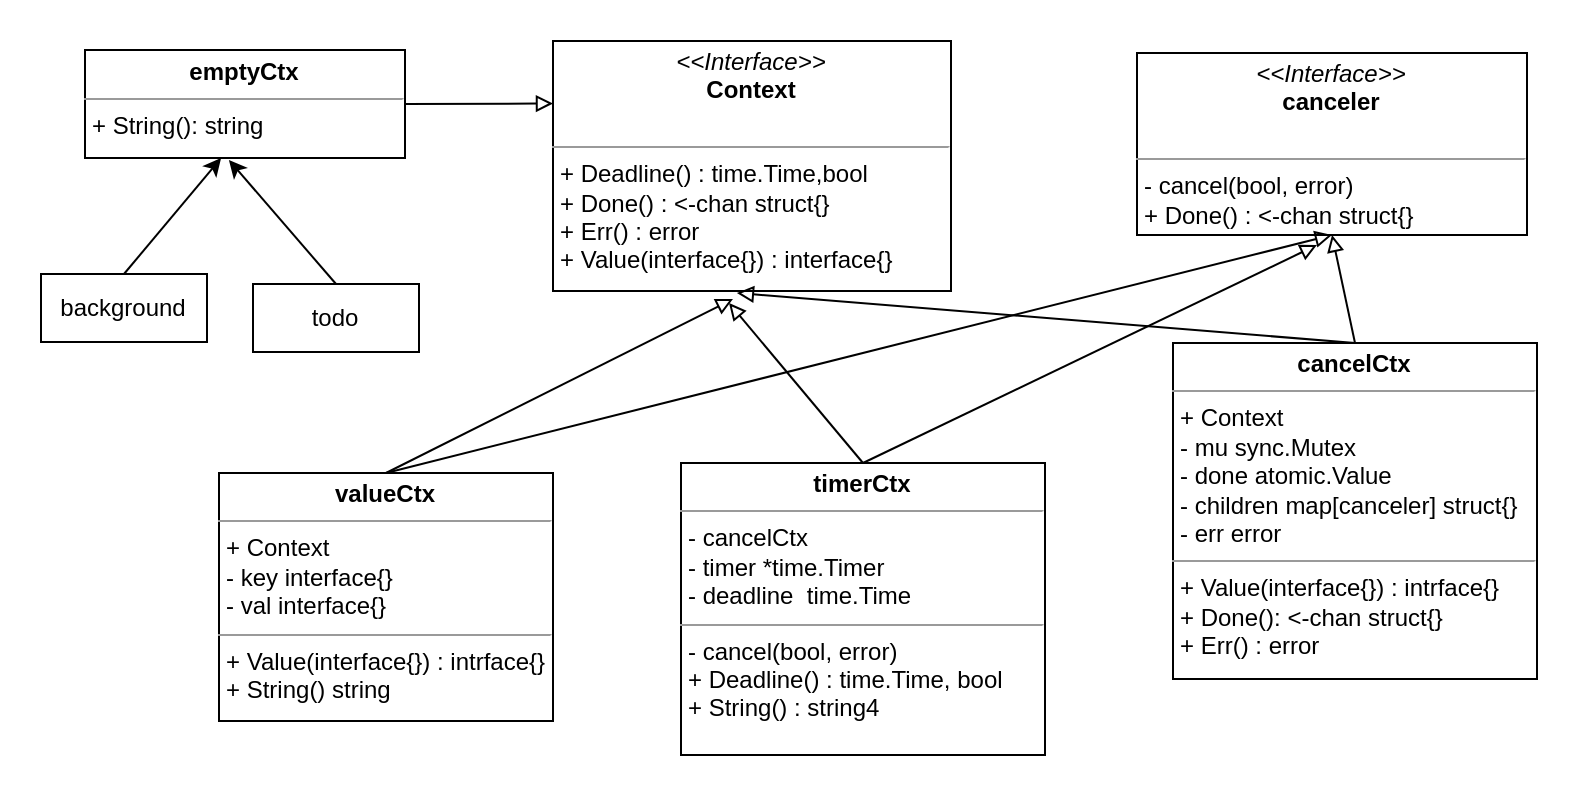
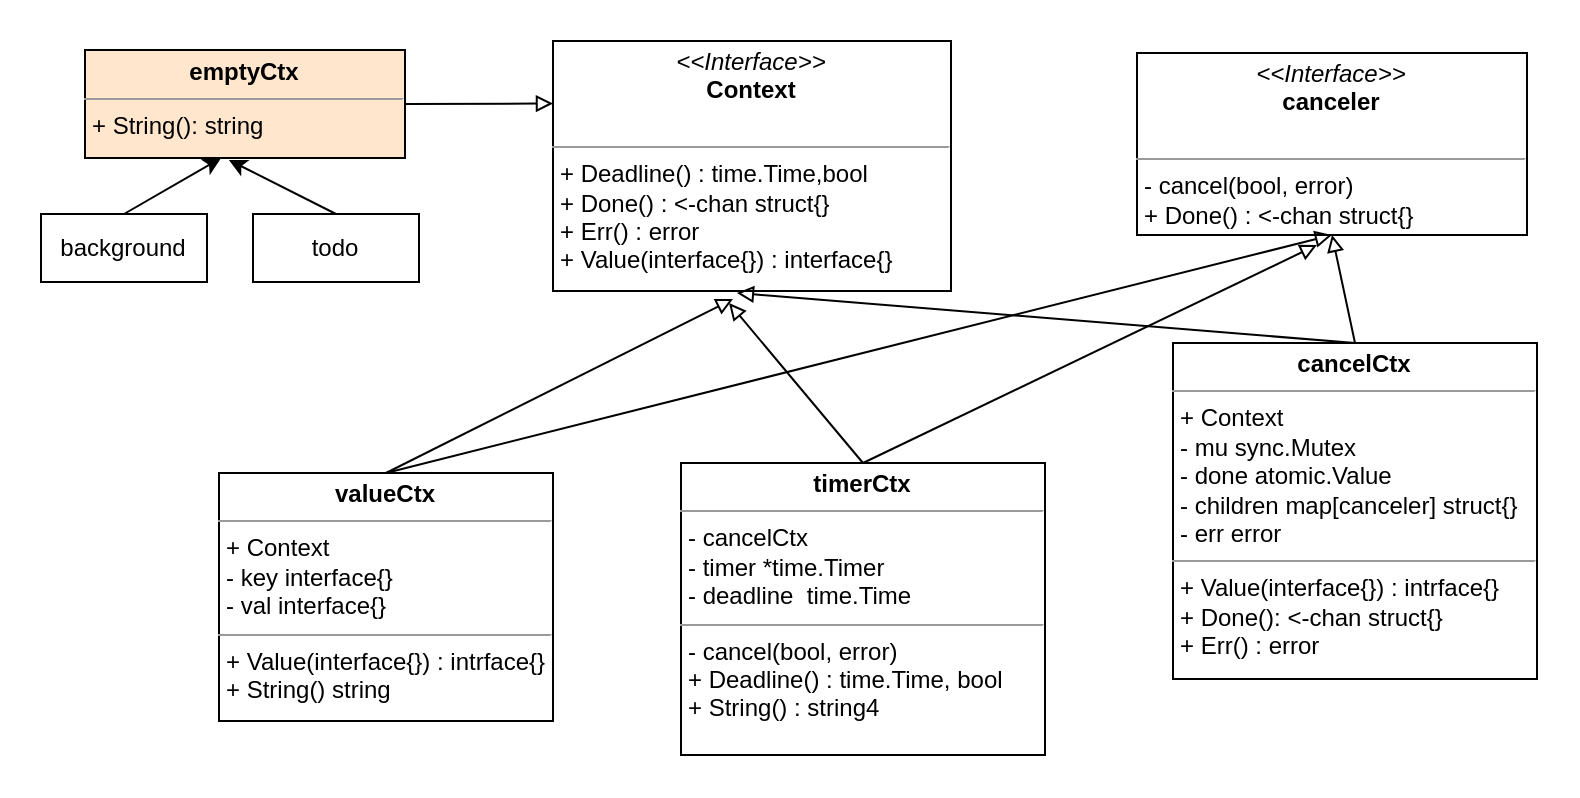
  <mxCell id="0" />
  <mxCell id="1" parent="0" />
- <mxCell id="2" value="background" style="rounded=0;whiteSpace=wrap;html=1;" parent="1" vertex="1"><mxGeometry x="20" y="136.5" width="83" height="34" as="geometry" /></mxCell>
- <mxCell id="3" value="todo" style="rounded=0;whiteSpace=wrap;html=1;" parent="1" vertex="1"><mxGeometry x="126" y="141.5" width="83" height="34" as="geometry" /></mxCell>
+ <mxCell id="2" value="background" style="rounded=0;whiteSpace=wrap;html=1;" parent="1" vertex="1"><mxGeometry x="20" y="106.5" width="83" height="34" as="geometry" /></mxCell>
+ <mxCell id="3" value="todo" style="rounded=0;whiteSpace=wrap;html=1;" parent="1" vertex="1"><mxGeometry x="126" y="106.5" width="83" height="34" as="geometry" /></mxCell>
  <mxCell id="4" value="" style="endArrow=classic;html=1;rounded=0;entryX=0.468;entryY=1.094;entryDx=0;entryDy=0;entryPerimeter=0;exitX=0.5;exitY=0;exitDx=0;exitDy=0;" parent="1" source="2" edge="1"><mxGeometry width="50" height="50" relative="1" as="geometry"><mxPoint x="297" y="164.5" as="sourcePoint" /><mxPoint x="110.048" y="78.508" as="targetPoint" /></mxGeometry></mxCell>
  <mxCell id="5" value="" style="endArrow=classic;html=1;rounded=0;entryX=0.489;entryY=1.125;entryDx=0;entryDy=0;entryPerimeter=0;exitX=0.5;exitY=0;exitDx=0;exitDy=0;" parent="1" source="3" edge="1"><mxGeometry width="50" height="50" relative="1" as="geometry"><mxPoint x="297" y="164.5" as="sourcePoint" /><mxPoint x="113.954" y="79.5" as="targetPoint" /></mxGeometry></mxCell>
  <mxCell id="6" value="&lt;p style=&quot;margin: 0px ; margin-top: 4px ; text-align: center&quot;&gt;&lt;i&gt;&amp;lt;&amp;lt;Interface&amp;gt;&amp;gt;&lt;/i&gt;&lt;br&gt;&lt;b&gt;Context&lt;/b&gt;&lt;/p&gt;&lt;p style=&quot;margin: 0px ; margin-left: 4px&quot;&gt;&lt;br&gt;&lt;/p&gt;&lt;hr size=&quot;1&quot;&gt;&lt;p style=&quot;margin: 0px ; margin-left: 4px&quot;&gt;+ Deadline() : time.Time,bool&lt;br style=&quot;padding: 0px ; margin: 0px&quot;&gt;+ Done() : &amp;lt;-chan struct{}&lt;br style=&quot;padding: 0px ; margin: 0px&quot;&gt;+ Err() : error&lt;br style=&quot;padding: 0px ; margin: 0px&quot;&gt;+ Value(interface{}) : interface{}&amp;nbsp;&lt;br&gt;&lt;/p&gt;" style="verticalAlign=top;align=left;overflow=fill;fontSize=12;fontFamily=Helvetica;html=1;" parent="1" vertex="1"><mxGeometry x="276" y="20" width="199" height="125" as="geometry" /></mxCell>
  <mxCell id="7" value="&lt;p style=&quot;margin: 0px ; margin-top: 4px ; text-align: center&quot;&gt;&lt;i&gt;&amp;lt;&amp;lt;Interface&amp;gt;&amp;gt;&lt;/i&gt;&lt;br&gt;&lt;b&gt;canceler&lt;/b&gt;&lt;/p&gt;&lt;p style=&quot;margin: 0px ; margin-left: 4px&quot;&gt;&lt;br&gt;&lt;/p&gt;&lt;hr size=&quot;1&quot;&gt;&lt;p style=&quot;margin: 0px ; margin-left: 4px&quot;&gt;- cancel(bool, error)&lt;br style=&quot;padding: 0px ; margin: 0px&quot;&gt;+ Done() : &amp;lt;-chan struct{}&lt;br&gt;&lt;/p&gt;" style="verticalAlign=top;align=left;overflow=fill;fontSize=12;fontFamily=Helvetica;html=1;" parent="1" vertex="1"><mxGeometry x="568" y="26" width="195" height="91" as="geometry" /></mxCell>
- <mxCell id="8" value="&lt;p style=&quot;margin: 0px ; margin-top: 4px ; text-align: center&quot;&gt;&lt;span style=&quot;font-weight: 700&quot;&gt;emptyCtx&lt;/span&gt;&lt;/p&gt;&lt;hr size=&quot;1&quot;&gt;&lt;p style=&quot;margin: 0px ; margin-left: 4px&quot;&gt;+ String(): string&lt;br&gt;&lt;/p&gt;" style="verticalAlign=top;align=left;overflow=fill;fontSize=12;fontFamily=Helvetica;html=1;" parent="1" vertex="1"><mxGeometry x="42" y="24.5" width="160" height="54" as="geometry" /></mxCell>
+ <mxCell id="8" value="&lt;p style=&quot;margin: 0px ; margin-top: 4px ; text-align: center&quot;&gt;&lt;span style=&quot;font-weight: 700&quot;&gt;emptyCtx&lt;/span&gt;&lt;/p&gt;&lt;hr size=&quot;1&quot;&gt;&lt;p style=&quot;margin: 0px ; margin-left: 4px&quot;&gt;+ String(): string&lt;br&gt;&lt;/p&gt;" style="verticalAlign=top;align=left;overflow=fill;fontSize=12;fontFamily=Helvetica;html=1;fillColor=#ffe6cc;" parent="1" vertex="1"><mxGeometry x="42" y="24.5" width="160" height="54" as="geometry" /></mxCell>
  <mxCell id="9" value="&lt;p style=&quot;margin: 0px ; margin-top: 4px ; text-align: center&quot;&gt;&lt;b&gt;cancelCtx&lt;/b&gt;&lt;/p&gt;&lt;hr size=&quot;1&quot;&gt;&lt;p style=&quot;margin: 0px ; margin-left: 4px&quot;&gt;+ Context&lt;/p&gt;&lt;p style=&quot;margin: 0px ; margin-left: 4px&quot;&gt;- mu sync.Mutex&lt;/p&gt;&lt;p style=&quot;margin: 0px ; margin-left: 4px&quot;&gt;- done atomic.Value&lt;/p&gt;&lt;p style=&quot;margin: 0px ; margin-left: 4px&quot;&gt;- children map[canceler] struct{}&lt;/p&gt;&lt;p style=&quot;margin: 0px ; margin-left: 4px&quot;&gt;- err error&lt;/p&gt;&lt;hr size=&quot;1&quot;&gt;&lt;p style=&quot;margin: 0px ; margin-left: 4px&quot;&gt;+ Value(interface{}) : intrface{}&lt;/p&gt;&lt;p style=&quot;margin: 0px ; margin-left: 4px&quot;&gt;+ Done(): &amp;lt;-chan struct{}&lt;/p&gt;&lt;p style=&quot;margin: 0px ; margin-left: 4px&quot;&gt;+ Err() : error&lt;/p&gt;" style="verticalAlign=top;align=left;overflow=fill;fontSize=12;fontFamily=Helvetica;html=1;" parent="1" vertex="1"><mxGeometry x="586" y="171" width="182" height="168" as="geometry" /></mxCell>
  <mxCell id="10" value="" style="endArrow=block;html=1;rounded=0;exitX=0.5;exitY=0;exitDx=0;exitDy=0;entryX=0.462;entryY=1.008;entryDx=0;entryDy=0;entryPerimeter=0;endFill=0;" parent="1" source="9" target="6" edge="1"><mxGeometry width="50" height="50" relative="1" as="geometry"><mxPoint x="473" y="386" as="sourcePoint" /><mxPoint x="523" y="336" as="targetPoint" /></mxGeometry></mxCell>
  <mxCell id="11" value="" style="endArrow=block;html=1;rounded=0;entryX=0.5;entryY=1;entryDx=0;entryDy=0;exitX=0.5;exitY=0;exitDx=0;exitDy=0;endFill=0;" parent="1" source="9" target="7" edge="1"><mxGeometry width="50" height="50" relative="1" as="geometry"><mxPoint x="694" y="157" as="sourcePoint" /><mxPoint x="523" y="336" as="targetPoint" /></mxGeometry></mxCell>
  <mxCell id="12" value="&lt;p style=&quot;margin: 0px ; margin-top: 4px ; text-align: center&quot;&gt;&lt;b&gt;timerCtx&lt;/b&gt;&lt;/p&gt;&lt;hr size=&quot;1&quot;&gt;&lt;p style=&quot;margin: 0px ; margin-left: 4px&quot;&gt;- cancelCtx&lt;/p&gt;&lt;p style=&quot;margin: 0px ; margin-left: 4px&quot;&gt;- timer *time.Timer&lt;/p&gt;&lt;p style=&quot;margin: 0px ; margin-left: 4px&quot;&gt;- deadline&amp;nbsp; time.Time&lt;/p&gt;&lt;hr size=&quot;1&quot;&gt;&lt;p style=&quot;margin: 0px ; margin-left: 4px&quot;&gt;- cancel(bool, error)&lt;/p&gt;&lt;p style=&quot;margin: 0px ; margin-left: 4px&quot;&gt;+ Deadline() : time.Time, bool&lt;/p&gt;&lt;p style=&quot;margin: 0px ; margin-left: 4px&quot;&gt;+ String() : string4&lt;/p&gt;" style="verticalAlign=top;align=left;overflow=fill;fontSize=12;fontFamily=Helvetica;html=1;" parent="1" vertex="1"><mxGeometry x="340" y="231" width="182" height="146" as="geometry" /></mxCell>
  <mxCell id="13" value="" style="endArrow=block;html=1;rounded=0;exitX=0.5;exitY=0;exitDx=0;exitDy=0;endFill=0;" parent="1" source="14" edge="1"><mxGeometry width="50" height="50" relative="1" as="geometry"><mxPoint x="466.5" y="196" as="sourcePoint" /><mxPoint x="366" y="149" as="targetPoint" /></mxGeometry></mxCell>
  <mxCell id="14" value="&lt;p style=&quot;margin: 0px ; margin-top: 4px ; text-align: center&quot;&gt;&lt;b&gt;valueCtx&lt;/b&gt;&lt;/p&gt;&lt;hr size=&quot;1&quot;&gt;&lt;p style=&quot;margin: 0px ; margin-left: 4px&quot;&gt;+ Context&lt;/p&gt;&lt;p style=&quot;margin: 0px ; margin-left: 4px&quot;&gt;- key interface{}&lt;/p&gt;&lt;p style=&quot;margin: 0px ; margin-left: 4px&quot;&gt;- val interface{}&lt;/p&gt;&lt;hr size=&quot;1&quot;&gt;&lt;p style=&quot;margin: 0px ; margin-left: 4px&quot;&gt;+ Value(interface{}) : intrface{}&lt;/p&gt;&lt;p style=&quot;margin: 0px ; margin-left: 4px&quot;&gt;+ String() string&lt;/p&gt;" style="verticalAlign=top;align=left;overflow=fill;fontSize=12;fontFamily=Helvetica;html=1;" parent="1" vertex="1"><mxGeometry x="109" y="236" width="167" height="124" as="geometry" /></mxCell>
  <mxCell id="15" value="" style="endArrow=block;html=1;rounded=0;entryX=0;entryY=0.25;entryDx=0;entryDy=0;exitX=1;exitY=0.5;exitDx=0;exitDy=0;endFill=0;" edge="1" parent="1" source="8" target="6"><mxGeometry width="50" height="50" relative="1" as="geometry"><mxPoint x="210" y="61" as="sourcePoint" /><mxPoint x="260" y="11" as="targetPoint" /></mxGeometry></mxCell>
  <mxCell id="16" value="" style="endArrow=block;html=1;rounded=0;exitX=0.5;exitY=0;exitDx=0;exitDy=0;entryX=0.5;entryY=1;entryDx=0;entryDy=0;endFill=0;" edge="1" parent="1" source="14" target="7"><mxGeometry width="50" height="50" relative="1" as="geometry"><mxPoint x="687" y="181" as="sourcePoint" /><mxPoint x="377.938" y="156" as="targetPoint" /></mxGeometry></mxCell>
  <mxCell id="17" value="" style="endArrow=block;html=1;rounded=0;exitX=0.5;exitY=0;exitDx=0;exitDy=0;entryX=0.462;entryY=1.008;entryDx=0;entryDy=0;entryPerimeter=0;endFill=0;" edge="1" parent="1" source="12"><mxGeometry width="50" height="50" relative="1" as="geometry"><mxPoint x="673.06" y="176" as="sourcePoint" /><mxPoint x="363.998" y="151" as="targetPoint" /></mxGeometry></mxCell>
  <mxCell id="18" value="" style="endArrow=block;html=1;rounded=0;exitX=0.5;exitY=0;exitDx=0;exitDy=0;endFill=0;" edge="1" parent="1" source="12"><mxGeometry width="50" height="50" relative="1" as="geometry"><mxPoint x="515" y="246" as="sourcePoint" /><mxPoint x="658" y="122" as="targetPoint" /></mxGeometry></mxCell>
